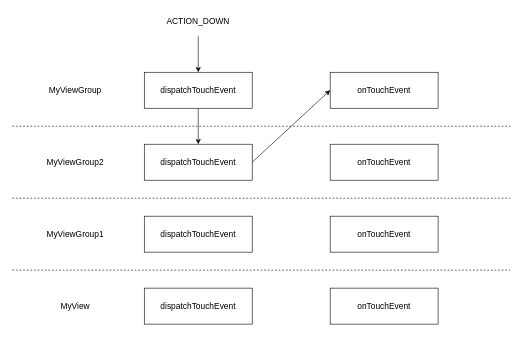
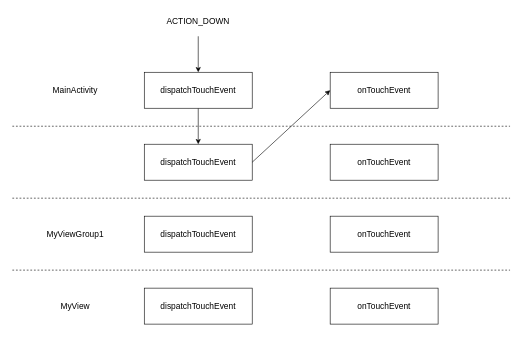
  <mxCell id="0" />
  <mxCell id="1" parent="0" />
  <mxCell id="2" style="edgeStyle=orthogonalEdgeStyle;rounded=0;orthogonalLoop=1;jettySize=auto;html=1;exitX=0.5;exitY=1;exitDx=0;exitDy=0;entryX=0.5;entryY=0;entryDx=0;entryDy=0;" parent="1" source="3" target="6" edge="1"><mxGeometry relative="1" as="geometry" /></mxCell>
  <mxCell id="3" value="dispatchTouchEvent" style="rounded=0;whiteSpace=wrap;html=1;fontSize=14;" parent="1" vertex="1"><mxGeometry x="240" y="120" width="180" height="60" as="geometry" /></mxCell>
  <mxCell id="4" value="" style="endArrow=classic;html=1;rounded=0;entryX=0.5;entryY=0;entryDx=0;entryDy=0;fontSize=14;" parent="1" target="3" edge="1"><mxGeometry width="50" height="50" relative="1" as="geometry"><mxPoint x="330" y="60" as="sourcePoint" /><mxPoint x="610" y="130" as="targetPoint" /></mxGeometry></mxCell>
  <mxCell id="5" value="ACTION_DOWN" style="text;html=1;strokeColor=none;fillColor=none;align=center;verticalAlign=middle;whiteSpace=wrap;rounded=0;fontSize=14;" parent="1" vertex="1"><mxGeometry x="255" y="20" width="150" height="30" as="geometry" /></mxCell>
  <mxCell id="6" value="dispatchTouchEvent" style="rounded=0;whiteSpace=wrap;html=1;fontSize=14;" parent="1" vertex="1"><mxGeometry x="240" y="240" width="180" height="60" as="geometry" /></mxCell>
  <mxCell id="7" value="dispatchTouchEvent" style="rounded=0;whiteSpace=wrap;html=1;fontSize=14;" parent="1" vertex="1"><mxGeometry x="240" y="360" width="180" height="60" as="geometry" /></mxCell>
  <mxCell id="8" value="dispatchTouchEvent" style="rounded=0;whiteSpace=wrap;html=1;fontSize=14;" parent="1" vertex="1"><mxGeometry x="240" y="480" width="180" height="60" as="geometry" /></mxCell>
  <mxCell id="9" value="onTouchEvent" style="rounded=0;whiteSpace=wrap;html=1;fontSize=14;" parent="1" vertex="1"><mxGeometry x="550" y="480" width="180" height="60" as="geometry" /></mxCell>
  <mxCell id="10" value="onTouchEvent" style="rounded=0;whiteSpace=wrap;html=1;fontSize=14;" parent="1" vertex="1"><mxGeometry x="550" y="360" width="180" height="60" as="geometry" /></mxCell>
  <mxCell id="11" value="onTouchEvent" style="rounded=0;whiteSpace=wrap;html=1;fontSize=14;" parent="1" vertex="1"><mxGeometry x="550" y="240" width="180" height="60" as="geometry" /></mxCell>
  <mxCell id="12" value="onTouchEvent" style="rounded=0;whiteSpace=wrap;html=1;fontSize=14;" parent="1" vertex="1"><mxGeometry x="550" y="120" width="180" height="60" as="geometry" /></mxCell>
  <mxCell id="13" value="" style="endArrow=none;dashed=1;html=1;rounded=0;fontSize=14;" parent="1" edge="1"><mxGeometry width="50" height="50" relative="1" as="geometry"><mxPoint x="20" y="210" as="sourcePoint" /><mxPoint x="850" y="210" as="targetPoint" /></mxGeometry></mxCell>
- <mxCell id="14" value="MyViewGroup" style="text;html=1;strokeColor=none;fillColor=none;align=center;verticalAlign=middle;whiteSpace=wrap;rounded=0;fontSize=14;" parent="1" vertex="1"><mxGeometry x="50" y="135" width="150" height="30" as="geometry" /></mxCell>
+ <mxCell id="14" value="MainActivity" style="text;html=1;strokeColor=none;fillColor=none;align=center;verticalAlign=middle;whiteSpace=wrap;rounded=0;fontSize=14;" parent="1" vertex="1"><mxGeometry x="50" y="135" width="150" height="30" as="geometry" /></mxCell>
  <mxCell id="15" value="" style="endArrow=none;dashed=1;html=1;rounded=0;fontSize=14;" parent="1" edge="1"><mxGeometry width="50" height="50" relative="1" as="geometry"><mxPoint x="20" y="330" as="sourcePoint" /><mxPoint x="850" y="330" as="targetPoint" /></mxGeometry></mxCell>
  <mxCell id="16" value="" style="endArrow=none;dashed=1;html=1;rounded=0;fontSize=14;" parent="1" edge="1"><mxGeometry width="50" height="50" relative="1" as="geometry"><mxPoint x="20" y="450" as="sourcePoint" /><mxPoint x="850" y="450" as="targetPoint" /></mxGeometry></mxCell>
- <mxCell id="17" value="MyViewGroup2" style="text;html=1;strokeColor=none;fillColor=none;align=center;verticalAlign=middle;whiteSpace=wrap;rounded=0;fontSize=14;" parent="1" vertex="1"><mxGeometry x="50" y="255" width="150" height="30" as="geometry" /></mxCell>
  <mxCell id="18" value="MyViewGroup1" style="text;html=1;strokeColor=none;fillColor=none;align=center;verticalAlign=middle;whiteSpace=wrap;rounded=0;fontSize=14;" parent="1" vertex="1"><mxGeometry x="50" y="375" width="150" height="30" as="geometry" /></mxCell>
  <mxCell id="19" value="MyView" style="text;html=1;strokeColor=none;fillColor=none;align=center;verticalAlign=middle;whiteSpace=wrap;rounded=0;fontSize=14;" parent="1" vertex="1"><mxGeometry x="50" y="495" width="150" height="30" as="geometry" /></mxCell>
  <mxCell id="20" value="" style="endArrow=classic;html=1;rounded=0;entryX=0;entryY=0.5;entryDx=0;entryDy=0;" edge="1" parent="1" target="12"><mxGeometry width="50" height="50" relative="1" as="geometry"><mxPoint x="420" y="270" as="sourcePoint" /><mxPoint x="470" y="220" as="targetPoint" /></mxGeometry></mxCell>
